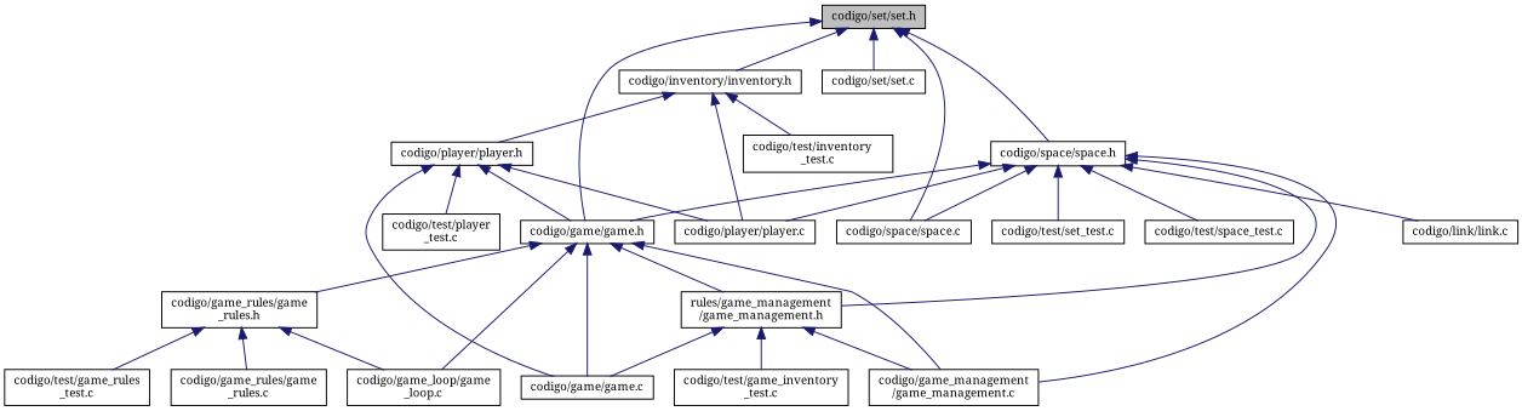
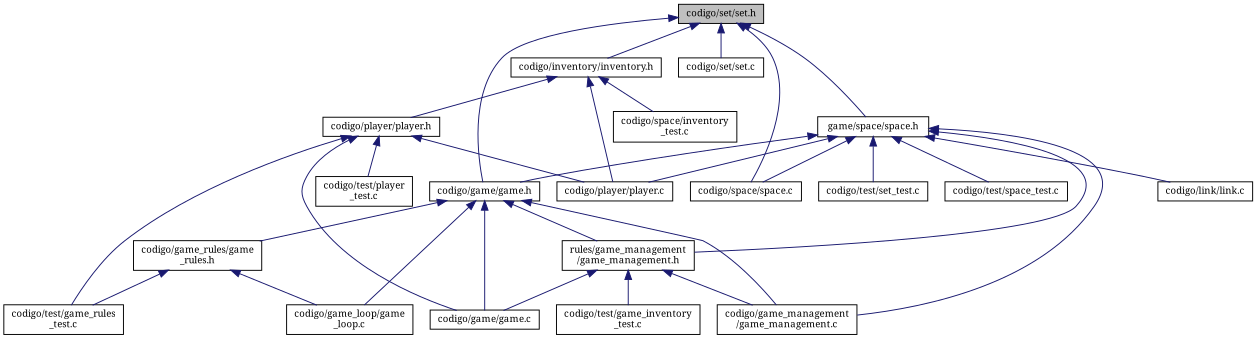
  digraph {
    fontname="Noto Serif"
    node [color=black fillcolor=white fontname="Noto Serif" fontsize=10 shape=record style=filled]
    edge [color=midnightblue dir=back fontname="Noto Serif" fontsize=10 labelfontname=Helvetica labelfontsize=10 style=solid]
    n1 [fillcolor=grey75 fontcolor=black height=0.2 label="codigo/set/set.h" width=0.4]
    n2 [height=0.2 label="codigo/game/game.h" width=0.4]
    n3 [height=0.2 label="codigo/inventory/inventory.h" width=0.4]
    n4 [height=0.2 label="codigo/set/set.c" width=0.4]
-   n5 [height=0.2 label="codigo/space/space.h" width=0.4]
+   n5 [height=0.2 label="game/space/space.h" width=0.4]
    n6 [height=0.2 label="codigo/space/space.c" width=0.4]
    n7 [height=0.2 label="codigo/game/game.c" width=0.4]
    n8 [height=0.2 label="codigo/game_loop/game\l_loop.c" width=0.4]
    n9 [height=0.2 label="rules/game_management\l/game_management.h" width=0.4]
    n10 [height=0.2 label="codigo/game_management\l/game_management.c" width=0.4]
    n11 [height=0.2 label="codigo/game_rules/game\l_rules.h" width=0.4]
    n12 [height=0.2 label="codigo/player/player.h" width=0.4]
    n13 [height=0.2 label="codigo/player/player.c" width=0.4]
-   n14 [height=0.2 label="codigo/test/inventory\l_test.c" width=0.4]
+   n14 [height=0.2 label="codigo/space/inventory\l_test.c" width=0.4]
    n15 [height=0.2 label="codigo/link/link.c" width=0.4]
    n16 [height=0.2 label="codigo/test/set_test.c" width=0.4]
    n17 [height=0.2 label="codigo/test/space_test.c" width=0.4]
    n18 [height=0.2 label="codigo/test/game_inventory\l_test.c" width=0.4]
-   n19 [height=0.2 label="codigo/game_rules/game\l_rules.c" width=0.4]
    n20 [height=0.2 label="codigo/test/game_rules\l_test.c" width=0.4]
    n21 [height=0.2 label="codigo/test/player\l_test.c" width=0.4]
    n1 -> n2
    n1 -> n3
    n1 -> n4
    n1 -> n5
    n1 -> n6
    n2 -> n7
    n2 -> n8
    n2 -> n9
    n2 -> n10
    n2 -> n11
    n3 -> n12
    n3 -> n13
    n3 -> n14
    n5 -> n2
    n5 -> n6
    n5 -> n9
    n5 -> n10
    n5 -> n13
    n5 -> n15
    n5 -> n16
    n5 -> n17
    n9 -> n7
    n9 -> n10
    n9 -> n18
    n11 -> n8
-   n11 -> n19
    n11 -> n20
-   n12 -> n2
+   n12 -> n20
    n12 -> n7
    n12 -> n13
    n12 -> n21
  }
